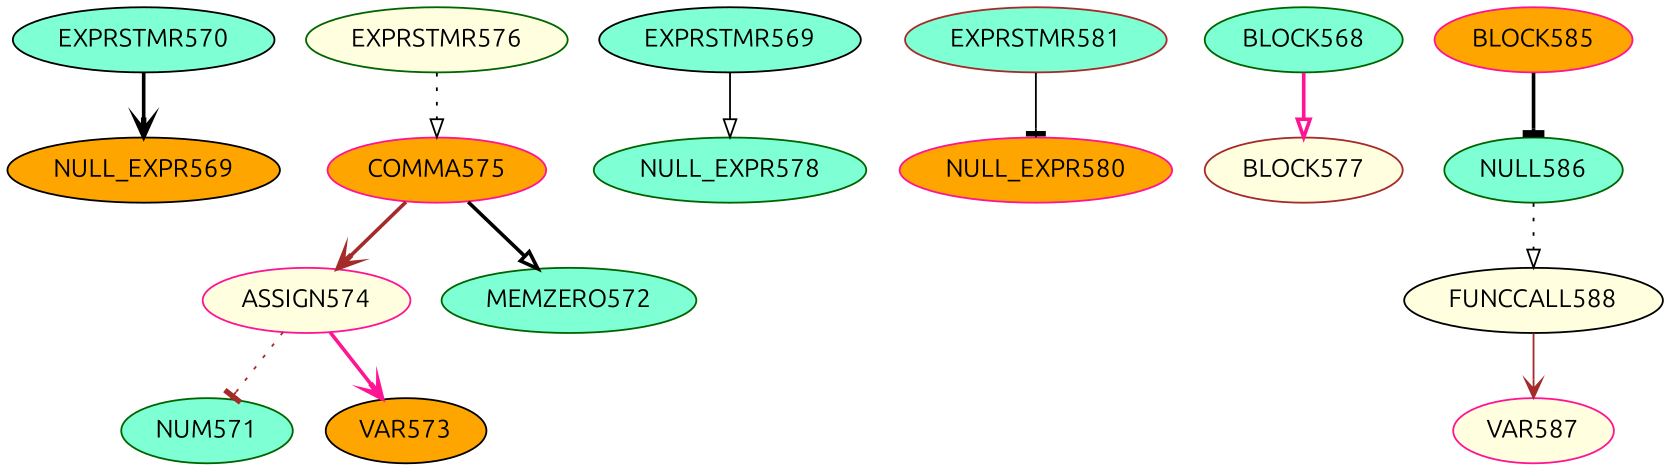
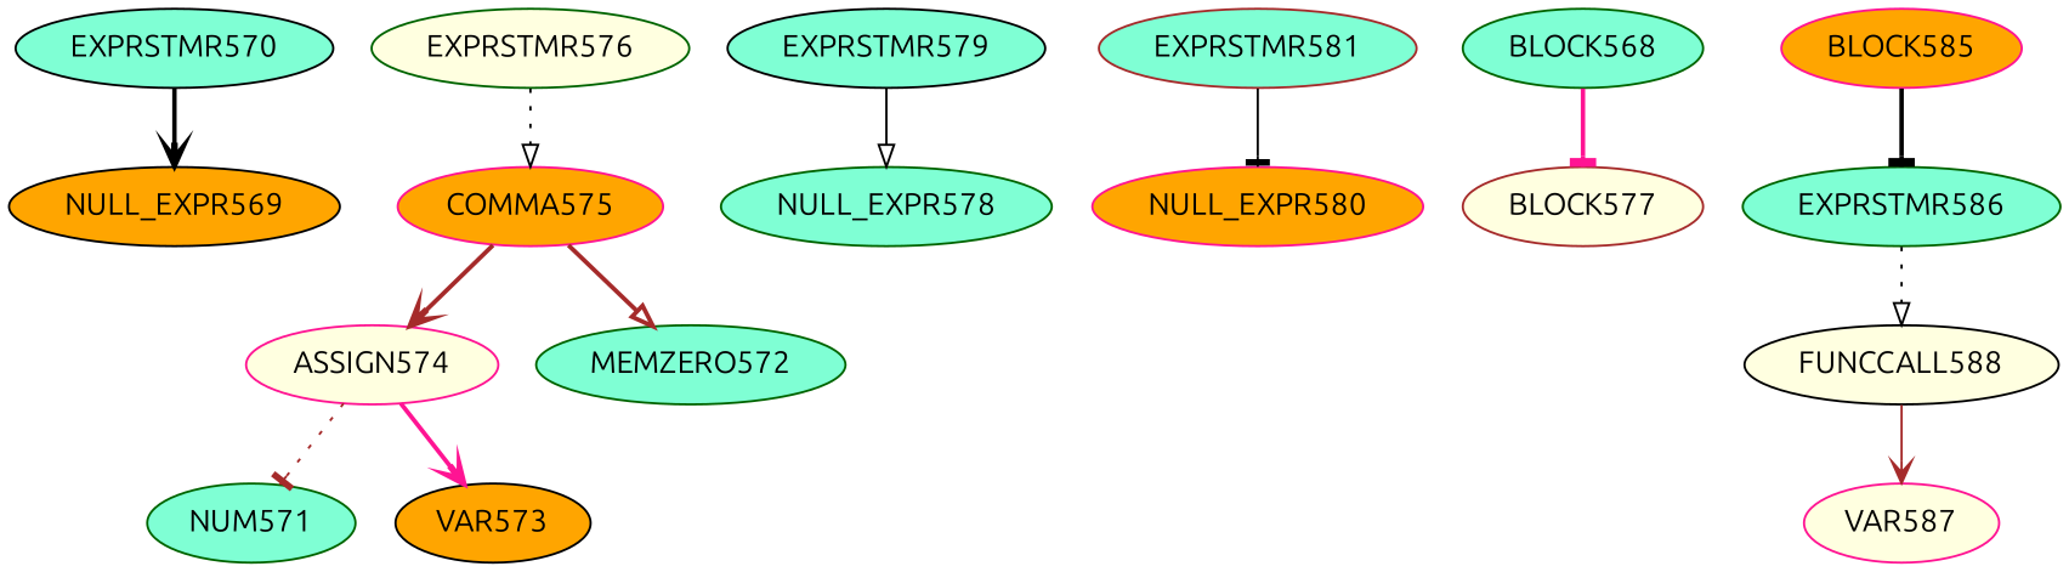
  digraph {
    fontname=Ubuntu
    node [color=darkgreen fillcolor=aquamarine fontname=Ubuntu style=filled]
    edge [arrowhead=vee color=black fontname=Ubuntu style=bold]
    EXPRSTMR570 [color=black]
    NULL_EXPR569 [color=black fillcolor=orange]
    ASSIGN574 [color=deeppink fillcolor=lightyellow]
    NUM571
    VAR573 [color=black fillcolor=orange]
    COMMA575 [color=deeppink fillcolor=orange]
    MEMZERO572
    EXPRSTMR576 [fillcolor=lightyellow]
-   EXPRSTMR579 [color=black label=EXPRSTMR569]
+   EXPRSTMR579 [color=black]
    NULL_EXPR578
    EXPRSTMR581 [color=brown]
    NULL_EXPR580 [color=deeppink fillcolor=orange]
    BLOCK577 [color=brown fillcolor=lightyellow]
    BLOCK568
    FUNCCALL588 [color=black fillcolor=lightyellow]
    VAR587 [color=deeppink fillcolor=lightyellow]
-   EXPRSTMR586 [label=NULL586]
+   EXPRSTMR586
    BLOCK585 [color=deeppink fillcolor=orange]
    EXPRSTMR570 -> NULL_EXPR569
    ASSIGN574 -> NUM571 [arrowhead=tee color=brown style=dotted]
    ASSIGN574 -> VAR573 [color=deeppink]
    COMMA575 -> ASSIGN574 [color=brown]
-   COMMA575 -> MEMZERO572 [arrowhead=onormal]
+   COMMA575 -> MEMZERO572 [arrowhead=onormal color=brown]
    EXPRSTMR576 -> COMMA575 [arrowhead=onormal style=dotted]
    EXPRSTMR579 -> NULL_EXPR578 [arrowhead=onormal style=solid]
    EXPRSTMR581 -> NULL_EXPR580 [arrowhead=tee style=solid]
-   BLOCK568 -> BLOCK577 [arrowhead=onormal color=deeppink]
+   BLOCK568 -> BLOCK577 [arrowhead=tee color=deeppink]
    FUNCCALL588 -> VAR587 [color=brown style=solid]
    EXPRSTMR586 -> FUNCCALL588 [arrowhead=onormal style=dotted]
    BLOCK585 -> EXPRSTMR586 [arrowhead=tee]
  }
